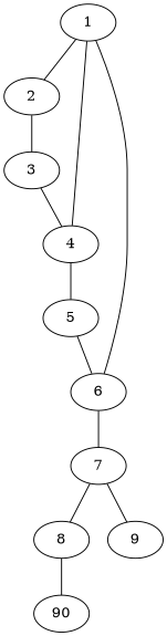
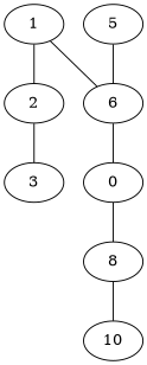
  graph {
    1
    2
-   4
    6
    3
    5
-   7
+   7 [label=0]
    8
-   9
-   10 [label=90]
+   10
    1 -- 2
-   1 -- 4
    1 -- 6
    2 -- 3
-   4 -- 5
    6 -- 7
-   3 -- 4
    5 -- 6
    7 -- 8
-   7 -- 9
    8 -- 10
  }
